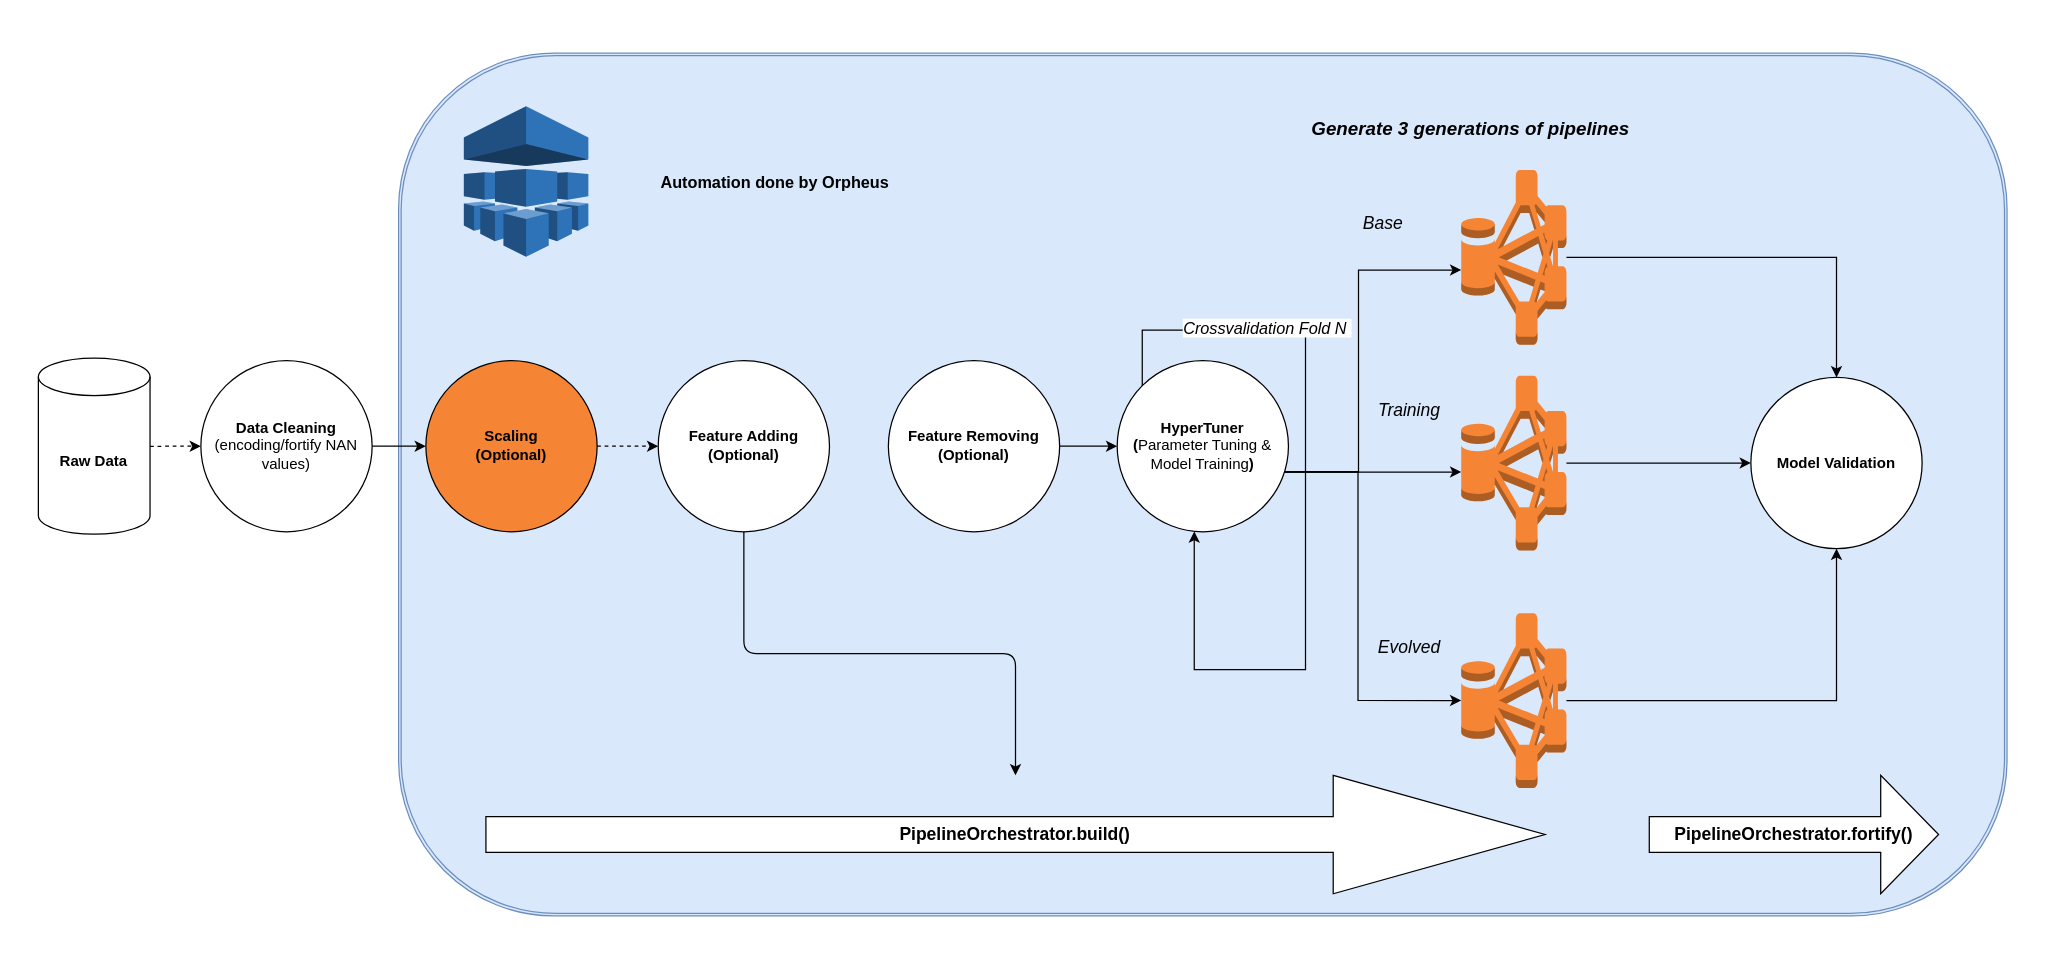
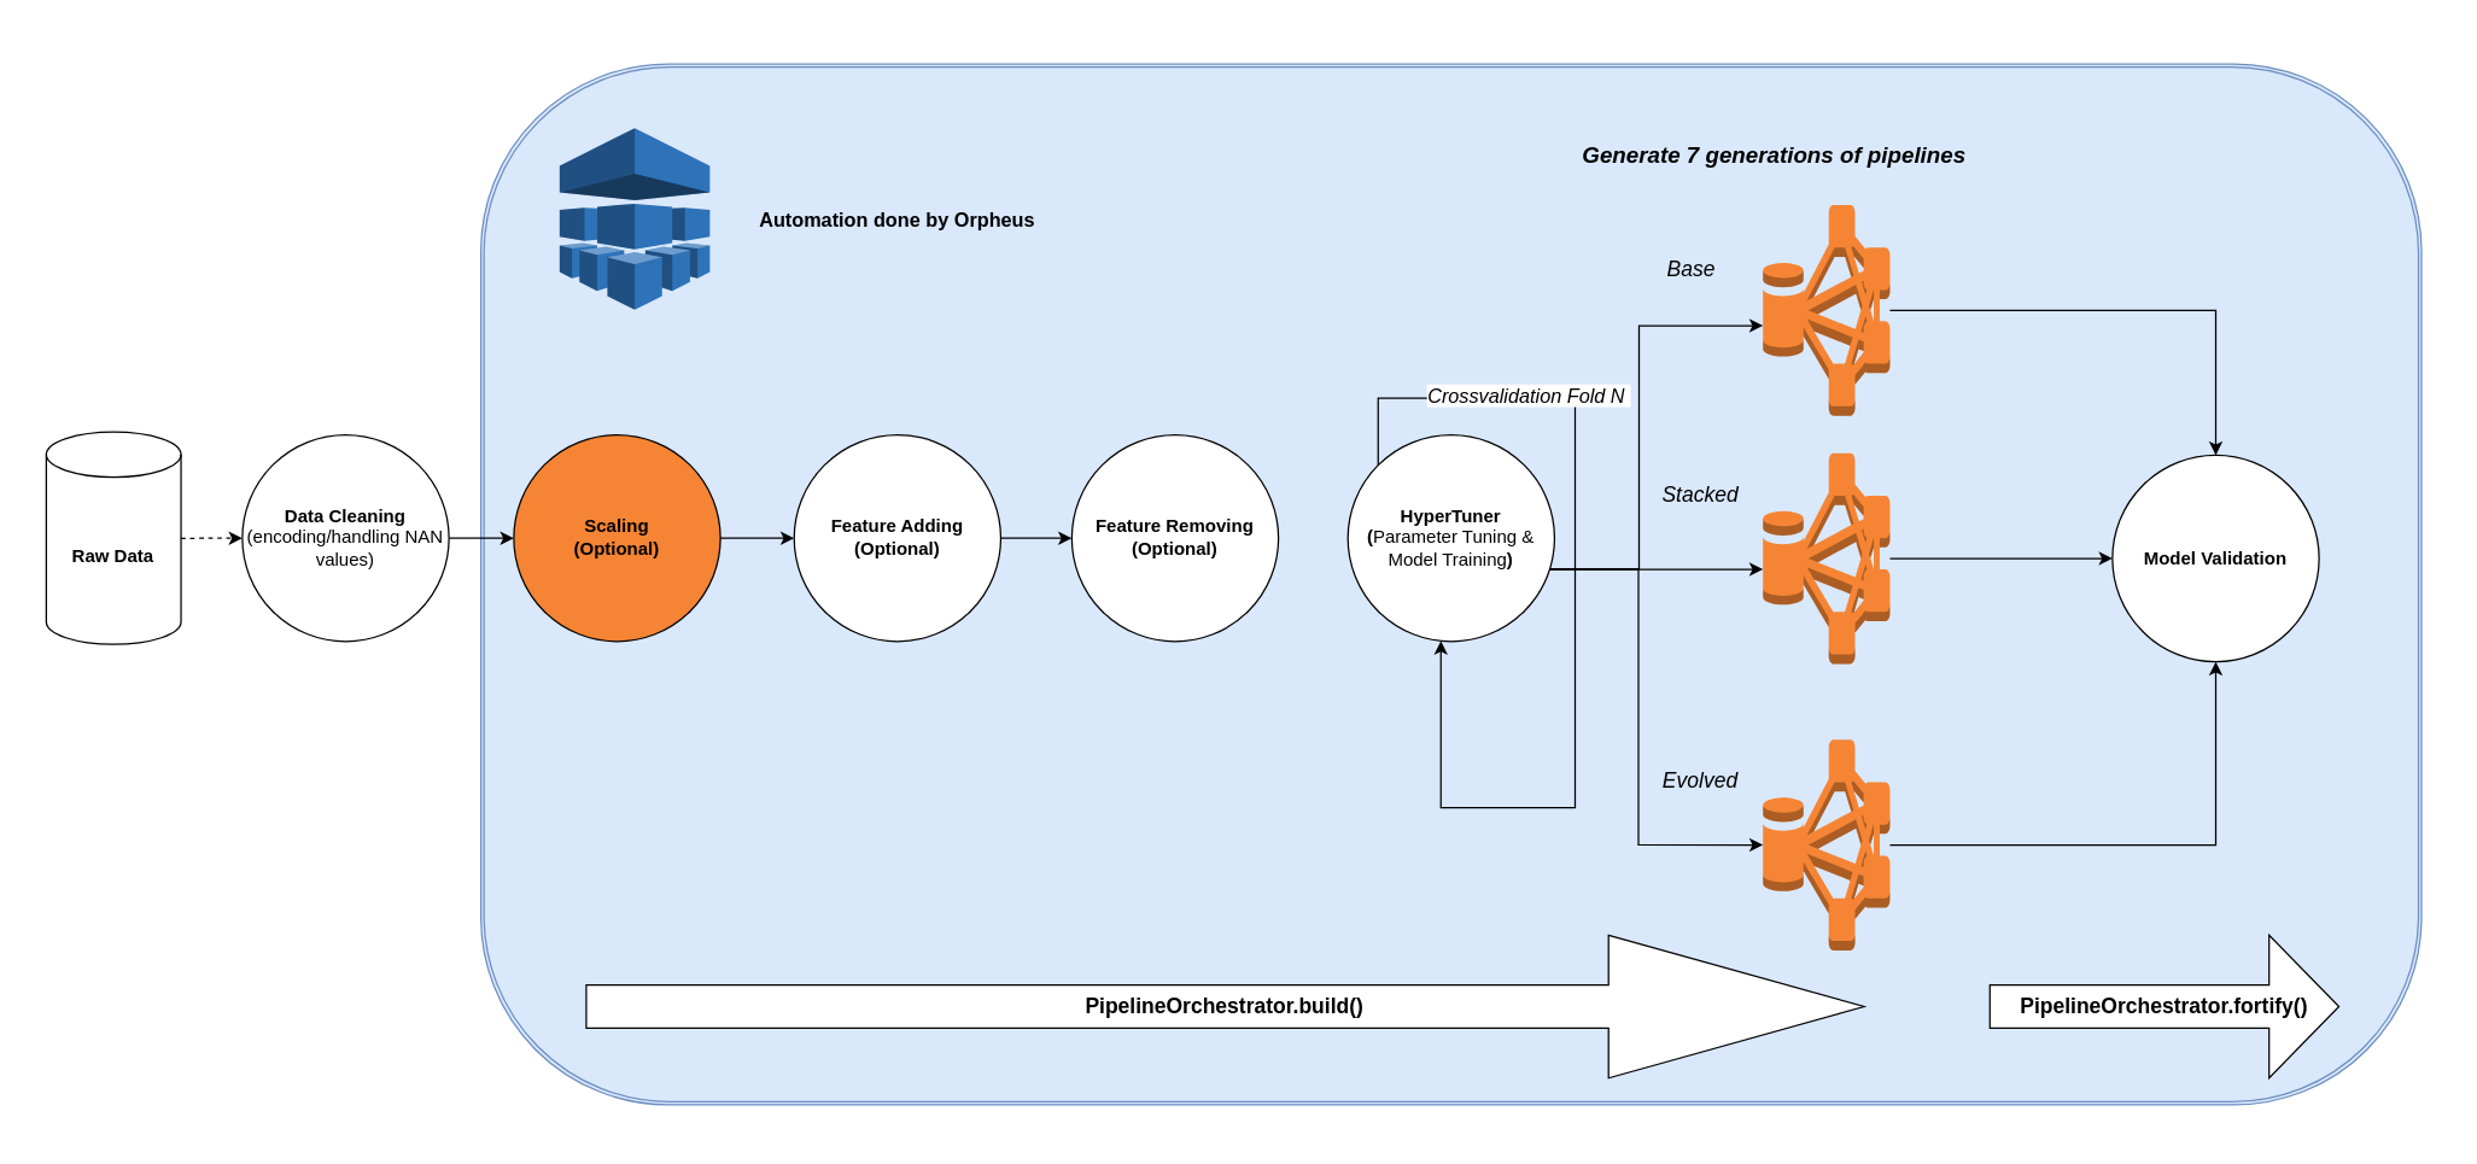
  <mxCell id="0" />
  <mxCell id="1" parent="0" />
  <mxCell id="2" value="" style="group;imageAspect=1;" parent="1" vertex="1" connectable="0"><mxGeometry x="20" y="20" width="1600" height="730" as="geometry" /></mxCell>
  <mxCell id="3" value="&lt;b&gt;Raw Data&lt;/b&gt;" style="shape=cylinder3;whiteSpace=wrap;html=1;boundedLbl=1;backgroundOutline=1;size=15;rounded=1;" parent="2" vertex="1"><mxGeometry x="10" y="265.99" width="89.33" height="140.9" as="geometry" /></mxCell>
  <mxCell id="4" style="edgeStyle=orthogonalEdgeStyle;rounded=1;orthogonalLoop=1;jettySize=auto;html=1;dashed=1;" parent="2" source="3" target="35" edge="1"><mxGeometry relative="1" as="geometry" /></mxCell>
  <mxCell id="5" value="" style="group;fontSize=14;" parent="2" vertex="1" connectable="0"><mxGeometry x="188.69" y="19.72" width="1411.31" height="710.28" as="geometry" /></mxCell>
  <mxCell id="6" value="" style="shape=ext;double=1;rounded=1;whiteSpace=wrap;html=1;glass=0;backgroundOutline=0;metaEdit=0;noLabel=0;fillColor=#dae8fc;strokeColor=#6c8ebf;gradientColor=none;verticalAlign=bottom;arcSize=18;align=center;labelPosition=center;verticalLabelPosition=top;movable=1;resizable=1;rotatable=1;deletable=1;editable=1;locked=0;connectable=1;" parent="5" vertex="1"><mxGeometry x="109.508" y="2.255" width="1286.717" height="690.268" as="geometry" /></mxCell>
  <mxCell id="7" value="&lt;b&gt;Scaling&lt;br&gt;(Optional)&lt;br&gt;&lt;/b&gt;" style="ellipse;whiteSpace=wrap;html=1;aspect=fixed;rounded=1;fillColor=#f58534;" parent="5" vertex="1"><mxGeometry x="131.31" y="248.224" width="137" height="137" as="geometry" /></mxCell>
  <mxCell id="8" value="&lt;b&gt;Feature Adding&lt;br&gt;(Optional)&lt;br&gt;&lt;/b&gt;" style="ellipse;whiteSpace=wrap;html=1;aspect=fixed;rounded=1;" parent="5" vertex="1"><mxGeometry x="317.2" y="248.224" width="137" height="137" as="geometry" /></mxCell>
- <mxCell id="9" value="" style="edgeStyle=orthogonalEdgeStyle;rounded=1;orthogonalLoop=1;jettySize=auto;html=1;dashed=1;" parent="5" source="7" target="8" edge="1"><mxGeometry relative="1" as="geometry" /></mxCell>
- <mxCell id="10" value="" style="edgeStyle=orthogonalEdgeStyle;rounded=0;orthogonalLoop=1;jettySize=auto;html=1;" edge="1" parent="5" source="11" target="16"><mxGeometry relative="1" as="geometry" /></mxCell>
+ <mxCell id="9" value="" style="edgeStyle=orthogonalEdgeStyle;rounded=1;orthogonalLoop=1;jettySize=auto;html=1;" parent="5" source="7" target="8" edge="1"><mxGeometry relative="1" as="geometry" /></mxCell>
  <mxCell id="11" value="&lt;b&gt;Feature Removing&lt;br&gt;(Optional)&lt;br&gt;&lt;/b&gt;" style="ellipse;whiteSpace=wrap;html=1;aspect=fixed;rounded=1;" parent="5" vertex="1"><mxGeometry x="501.31" y="248.224" width="137" height="137" as="geometry" /></mxCell>
- <mxCell id="12" style="edgeStyle=orthogonalEdgeStyle;rounded=1;orthogonalLoop=1;jettySize=auto;html=1;" parent="5" source="8" target="22" edge="1"><mxGeometry relative="1" as="geometry" /></mxCell>
+ <mxCell id="12" style="edgeStyle=orthogonalEdgeStyle;rounded=1;orthogonalLoop=1;jettySize=auto;html=1;entryX=0;entryY=0.5;entryDx=0;entryDy=0;" parent="5" source="8" target="11" edge="1"><mxGeometry relative="1" as="geometry" /></mxCell>
  <mxCell id="13" style="edgeStyle=orthogonalEdgeStyle;rounded=0;orthogonalLoop=1;jettySize=auto;html=1;" parent="5" source="16" target="27" edge="1"><mxGeometry relative="1" as="geometry"><Array as="points"><mxPoint x="918.497" y="337.383" /><mxPoint x="918.497" y="337.383" /></Array></mxGeometry></mxCell>
  <mxCell id="14" style="edgeStyle=orthogonalEdgeStyle;rounded=0;orthogonalLoop=1;jettySize=auto;html=1;" parent="5" source="16" target="25" edge="1"><mxGeometry relative="1" as="geometry"><Array as="points"><mxPoint x="877.431" y="337.383" /><mxPoint x="877.431" y="175.794" /></Array></mxGeometry></mxCell>
  <mxCell id="15" style="edgeStyle=orthogonalEdgeStyle;rounded=0;orthogonalLoop=1;jettySize=auto;html=1;entryX=0;entryY=0.5;entryDx=0;entryDy=0;entryPerimeter=0;" parent="5" source="16" target="29" edge="1"><mxGeometry relative="1" as="geometry"><Array as="points"><mxPoint x="877" y="337" /><mxPoint x="877" y="520" /></Array></mxGeometry></mxCell>
  <mxCell id="16" value="&lt;b&gt;HyperTuner&lt;br&gt;(&lt;/b&gt;Parameter Tuning &amp;amp; Model Training&lt;b&gt;)&lt;/b&gt;" style="ellipse;whiteSpace=wrap;html=1;aspect=fixed;rounded=1;" parent="5" vertex="1"><mxGeometry x="684.37" y="248.224" width="137" height="137" as="geometry" /></mxCell>
  <mxCell id="17" value="&lt;b&gt;Model Validation&lt;/b&gt;" style="ellipse;whiteSpace=wrap;html=1;aspect=fixed;rounded=1;" parent="5" vertex="1"><mxGeometry x="1191.31" y="261.69" width="137" height="137" as="geometry" /></mxCell>
- <mxCell id="18" value="&lt;font style=&quot;font-size: 13px;&quot;&gt;Automation done by Orpheus&lt;/font&gt;" style="text;html=1;strokeColor=none;fillColor=none;align=center;verticalAlign=middle;whiteSpace=wrap;rounded=0;fontStyle=1;fontSize=13;fontFamily=Helvetica;" parent="5" vertex="1"><mxGeometry x="286.31" y="55.64" width="248.77" height="98.64" as="geometry" /></mxCell>
+ <mxCell id="18" value="&lt;font style=&quot;font-size: 13px;&quot;&gt;Automation done by Orpheus&lt;/font&gt;" style="text;html=1;strokeColor=none;fillColor=none;align=center;verticalAlign=middle;whiteSpace=wrap;rounded=0;fontStyle=1;fontSize=13;fontFamily=Helvetica;" parent="5" vertex="1"><mxGeometry x="261.31" y="55.64" width="248.77" height="98.64" as="geometry" /></mxCell>
  <mxCell id="19" style="edgeStyle=orthogonalEdgeStyle;rounded=0;orthogonalLoop=1;jettySize=auto;html=1;exitX=0;exitY=0;exitDx=0;exitDy=0;" parent="5" source="16" target="16" edge="1"><mxGeometry relative="1" as="geometry"><Array as="points"><mxPoint x="703.588" y="223.738" /><mxPoint x="834.997" y="223.738" /><mxPoint x="834.997" y="495.42" /><mxPoint x="746.022" y="495.42" /></Array></mxGeometry></mxCell>
  <mxCell id="20" value="&lt;i&gt;&lt;font style=&quot;font-size: 13px;&quot;&gt;Crossvalidation Fold N&amp;nbsp;&lt;/font&gt;&lt;/i&gt;" style="edgeLabel;html=1;align=center;verticalAlign=middle;resizable=0;points=[];" parent="19" vertex="1" connectable="0"><mxGeometry x="-0.554" y="2" relative="1" as="geometry"><mxPoint as="offset" /></mxGeometry></mxCell>
  <mxCell id="21" value="&lt;font style=&quot;font-size: 14px;&quot;&gt;&lt;b&gt;PipelineOrchestrator.fortify()&lt;/b&gt;&lt;/font&gt;" style="shape=singleArrow;whiteSpace=wrap;html=1;" parent="5" vertex="1"><mxGeometry x="1110.04" y="580" width="231.43" height="94.77" as="geometry" /></mxCell>
  <mxCell id="22" value="&lt;font style=&quot;font-size: 14px;&quot;&gt;&lt;b&gt;PipelineOrchestrator.build()&lt;/b&gt;&lt;/font&gt;" style="shape=singleArrow;whiteSpace=wrap;html=1;" parent="5" vertex="1"><mxGeometry x="179.35" y="580" width="847.29" height="94.77" as="geometry" /></mxCell>
  <mxCell id="23" value="" style="outlineConnect=0;dashed=0;verticalLabelPosition=bottom;verticalAlign=top;align=center;html=1;shape=mxgraph.aws3.machine_learning;fillColor=#2E73B8;gradientColor=none;" parent="5" vertex="1"><mxGeometry x="161.69" y="44.69" width="99.62" height="120.54" as="geometry" /></mxCell>
  <mxCell id="24" style="edgeStyle=orthogonalEdgeStyle;rounded=0;orthogonalLoop=1;jettySize=auto;html=1;" parent="5" source="25" target="17" edge="1"><mxGeometry relative="1" as="geometry" /></mxCell>
  <mxCell id="25" value="" style="outlineConnect=0;dashed=0;verticalLabelPosition=bottom;verticalAlign=top;align=center;html=1;shape=mxgraph.aws3.hdfs_cluster;fillColor=#F58534;gradientColor=none;" parent="5" vertex="1"><mxGeometry x="959.59" y="95.688" width="84.184" height="139.836" as="geometry" /></mxCell>
  <mxCell id="26" style="edgeStyle=orthogonalEdgeStyle;rounded=0;orthogonalLoop=1;jettySize=auto;html=1;" edge="1" parent="5" source="27" target="17"><mxGeometry relative="1" as="geometry" /></mxCell>
  <mxCell id="27" value="" style="outlineConnect=0;dashed=0;verticalLabelPosition=bottom;verticalAlign=top;align=center;html=1;shape=mxgraph.aws3.hdfs_cluster;fillColor=#F58534;gradientColor=none;" parent="5" vertex="1"><mxGeometry x="959.59" y="260.275" width="84.184" height="139.836" as="geometry" /></mxCell>
  <mxCell id="28" style="edgeStyle=orthogonalEdgeStyle;rounded=0;orthogonalLoop=1;jettySize=auto;html=1;entryX=0.5;entryY=1;entryDx=0;entryDy=0;" parent="5" source="29" target="17" edge="1"><mxGeometry relative="1" as="geometry" /></mxCell>
  <mxCell id="29" value="" style="outlineConnect=0;dashed=0;verticalLabelPosition=bottom;verticalAlign=top;align=center;html=1;shape=mxgraph.aws3.hdfs_cluster;fillColor=#F58534;gradientColor=none;" parent="5" vertex="1"><mxGeometry x="959.587" y="450.277" width="84.184" height="139.836" as="geometry" /></mxCell>
- <mxCell id="30" value="&lt;i style=&quot;font-size: 15px;&quot;&gt;&lt;b style=&quot;font-size: 15px;&quot;&gt;Generate 3 generations of pipelines&lt;/b&gt;&lt;/i&gt;" style="text;html=1;strokeColor=none;fillColor=none;align=center;verticalAlign=middle;whiteSpace=wrap;rounded=0;fontSize=15;" parent="5" vertex="1"><mxGeometry x="823.978" y="35.993" width="286.062" height="53.271" as="geometry" /></mxCell>
- <mxCell id="31" value="&lt;i style=&quot;font-size: 14px;&quot;&gt;Base&lt;/i&gt;" style="text;html=1;strokeColor=none;fillColor=none;align=center;verticalAlign=middle;whiteSpace=wrap;rounded=0;fontSize=14;" parent="5" vertex="1"><mxGeometry x="856.309" y="111.957" width="82.131" height="53.271" as="geometry" /></mxCell>
- <mxCell id="32" value="&lt;i&gt;&lt;font style=&quot;font-size: 14px;&quot;&gt;Training&lt;/font&gt;&lt;/i&gt;" style="text;html=1;strokeColor=none;fillColor=none;align=center;verticalAlign=middle;whiteSpace=wrap;rounded=0;" parent="5" vertex="1"><mxGeometry x="877.459" y="261.693" width="82.131" height="53.271" as="geometry" /></mxCell>
+ <mxCell id="30" value="&lt;i style=&quot;font-size: 15px;&quot;&gt;&lt;b style=&quot;font-size: 15px;&quot;&gt;Generate 7 generations of pipelines&lt;/b&gt;&lt;/i&gt;" style="text;html=1;strokeColor=none;fillColor=none;align=center;verticalAlign=middle;whiteSpace=wrap;rounded=0;fontSize=15;" parent="5" vertex="1"><mxGeometry x="823.978" y="35.993" width="286.062" height="53.271" as="geometry" /></mxCell>
+ <mxCell id="31" value="&lt;i style=&quot;font-size: 14px;&quot;&gt;Base&lt;/i&gt;" style="text;html=1;strokeColor=none;fillColor=none;align=center;verticalAlign=middle;whiteSpace=wrap;rounded=0;fontSize=14;" parent="5" vertex="1"><mxGeometry x="871.309" y="111.957" width="82.131" height="53.271" as="geometry" /></mxCell>
+ <mxCell id="32" value="&lt;i&gt;&lt;font style=&quot;font-size: 14px;&quot;&gt;Stacked&lt;/font&gt;&lt;/i&gt;" style="text;html=1;strokeColor=none;fillColor=none;align=center;verticalAlign=middle;whiteSpace=wrap;rounded=0;" parent="5" vertex="1"><mxGeometry x="877.459" y="261.693" width="82.131" height="53.271" as="geometry" /></mxCell>
  <mxCell id="33" value="&lt;i&gt;&lt;font style=&quot;font-size: 14px;&quot;&gt;Evolved&lt;/font&gt;&lt;/i&gt;" style="text;html=1;strokeColor=none;fillColor=none;align=center;verticalAlign=middle;whiteSpace=wrap;rounded=0;" parent="5" vertex="1"><mxGeometry x="877.458" y="450.278" width="82.131" height="53.271" as="geometry" /></mxCell>
  <mxCell id="34" style="edgeStyle=orthogonalEdgeStyle;rounded=0;orthogonalLoop=1;jettySize=auto;html=1;exitX=1;exitY=0.5;exitDx=0;exitDy=0;entryX=0;entryY=0.5;entryDx=0;entryDy=0;" edge="1" parent="5" source="35" target="7"><mxGeometry relative="1" as="geometry" /></mxCell>
- <mxCell id="35" value="&lt;b&gt;Data Cleaning&lt;/b&gt;&lt;br&gt;(encoding/fortify NAN values)" style="ellipse;whiteSpace=wrap;html=1;aspect=fixed;rounded=1;" parent="5" vertex="1"><mxGeometry x="-48.693" y="248.22" width="137" height="137" as="geometry" /></mxCell>
+ <mxCell id="35" value="&lt;b&gt;Data Cleaning&lt;/b&gt;&lt;br&gt;(encoding/handling NAN values)" style="ellipse;whiteSpace=wrap;html=1;aspect=fixed;rounded=1;" parent="5" vertex="1"><mxGeometry x="-48.693" y="248.22" width="137" height="137" as="geometry" /></mxCell>
